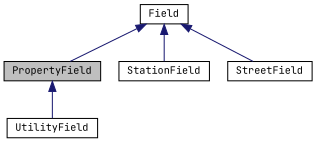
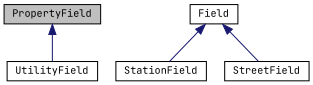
  digraph {
    fontname="JetBrains Mono"
    node [color=black fillcolor=white fontname="JetBrains Mono" fontsize=10 shape=record style=filled]
    edge [color=midnightblue dir=back fontname="JetBrains Mono" fontsize=10 labelfontname=Helvetica labelfontsize=10 style=solid]
    n1 [fillcolor=grey75 fontcolor=black height=0.2 label=PropertyField width=0.4]
    n2 [height=0.2 label=UtilityField width=0.4]
    n3 [height=0.2 label=StationField width=0.4]
    n4 [height=0.2 label=StreetField width=0.4]
    n5 [height=0.2 label=Field width=0.4]
    n1 -> n2
-   n5 -> n1
    n5 -> n3
    n5 -> n4
  }
